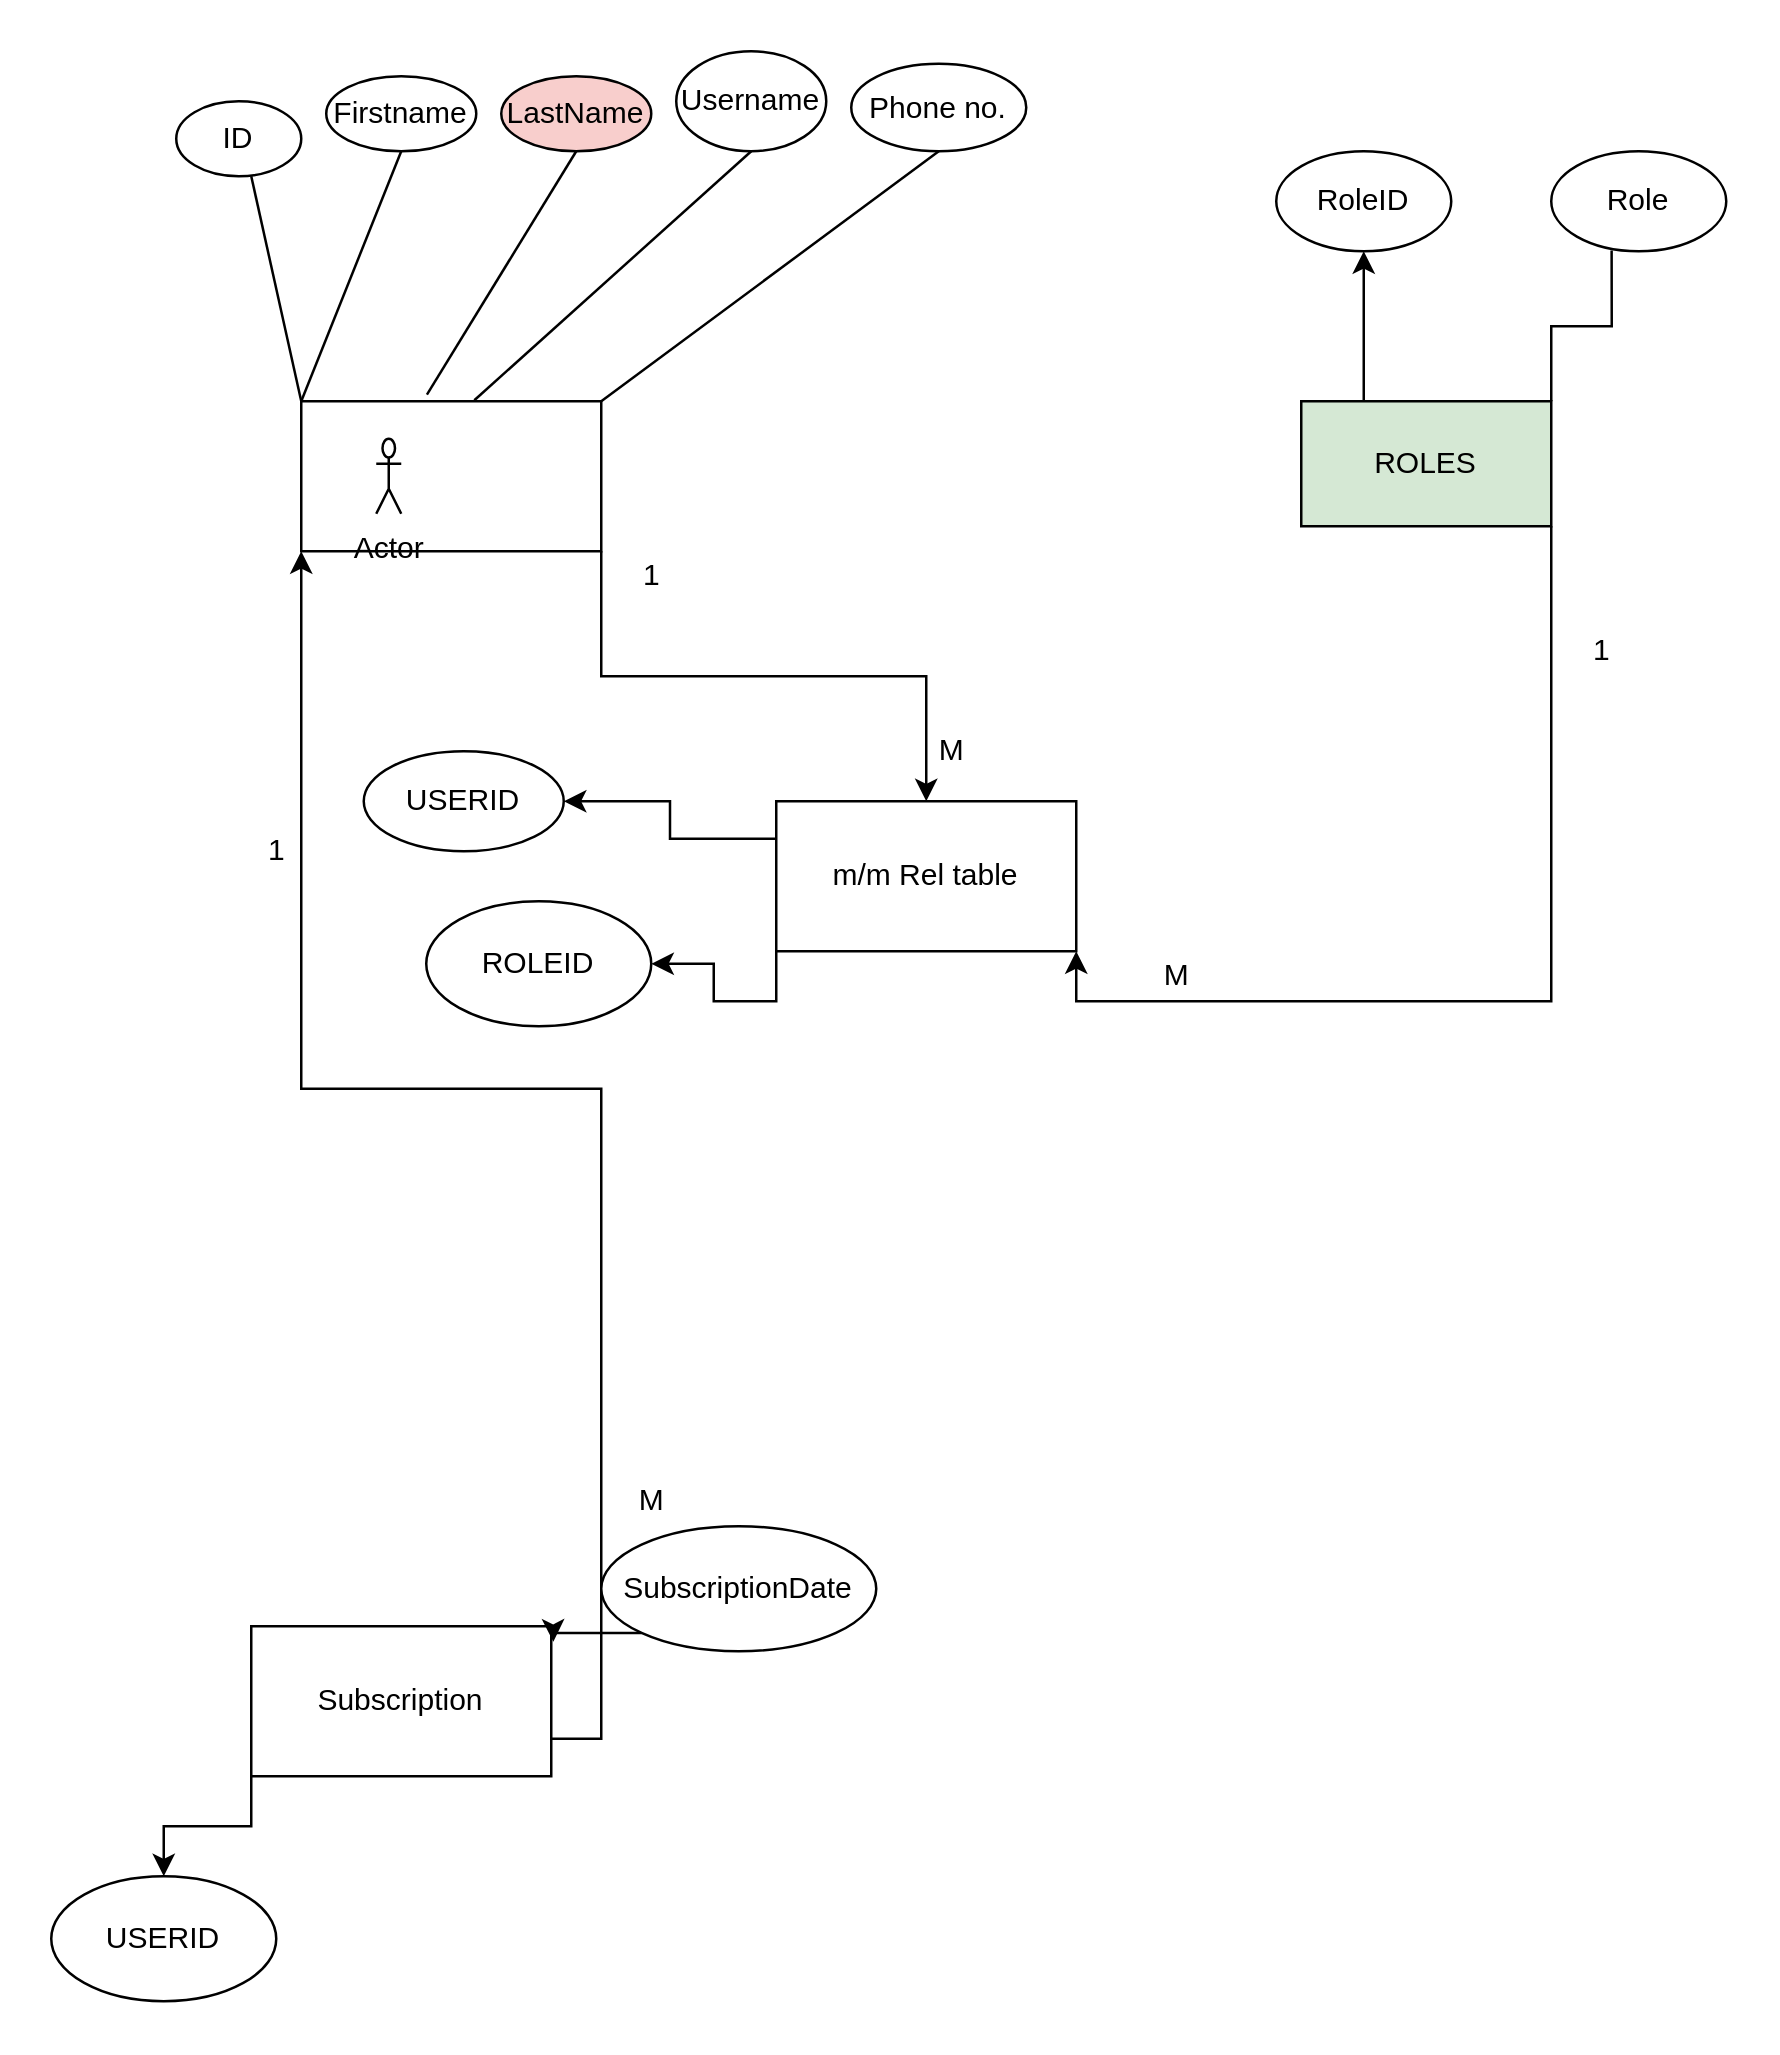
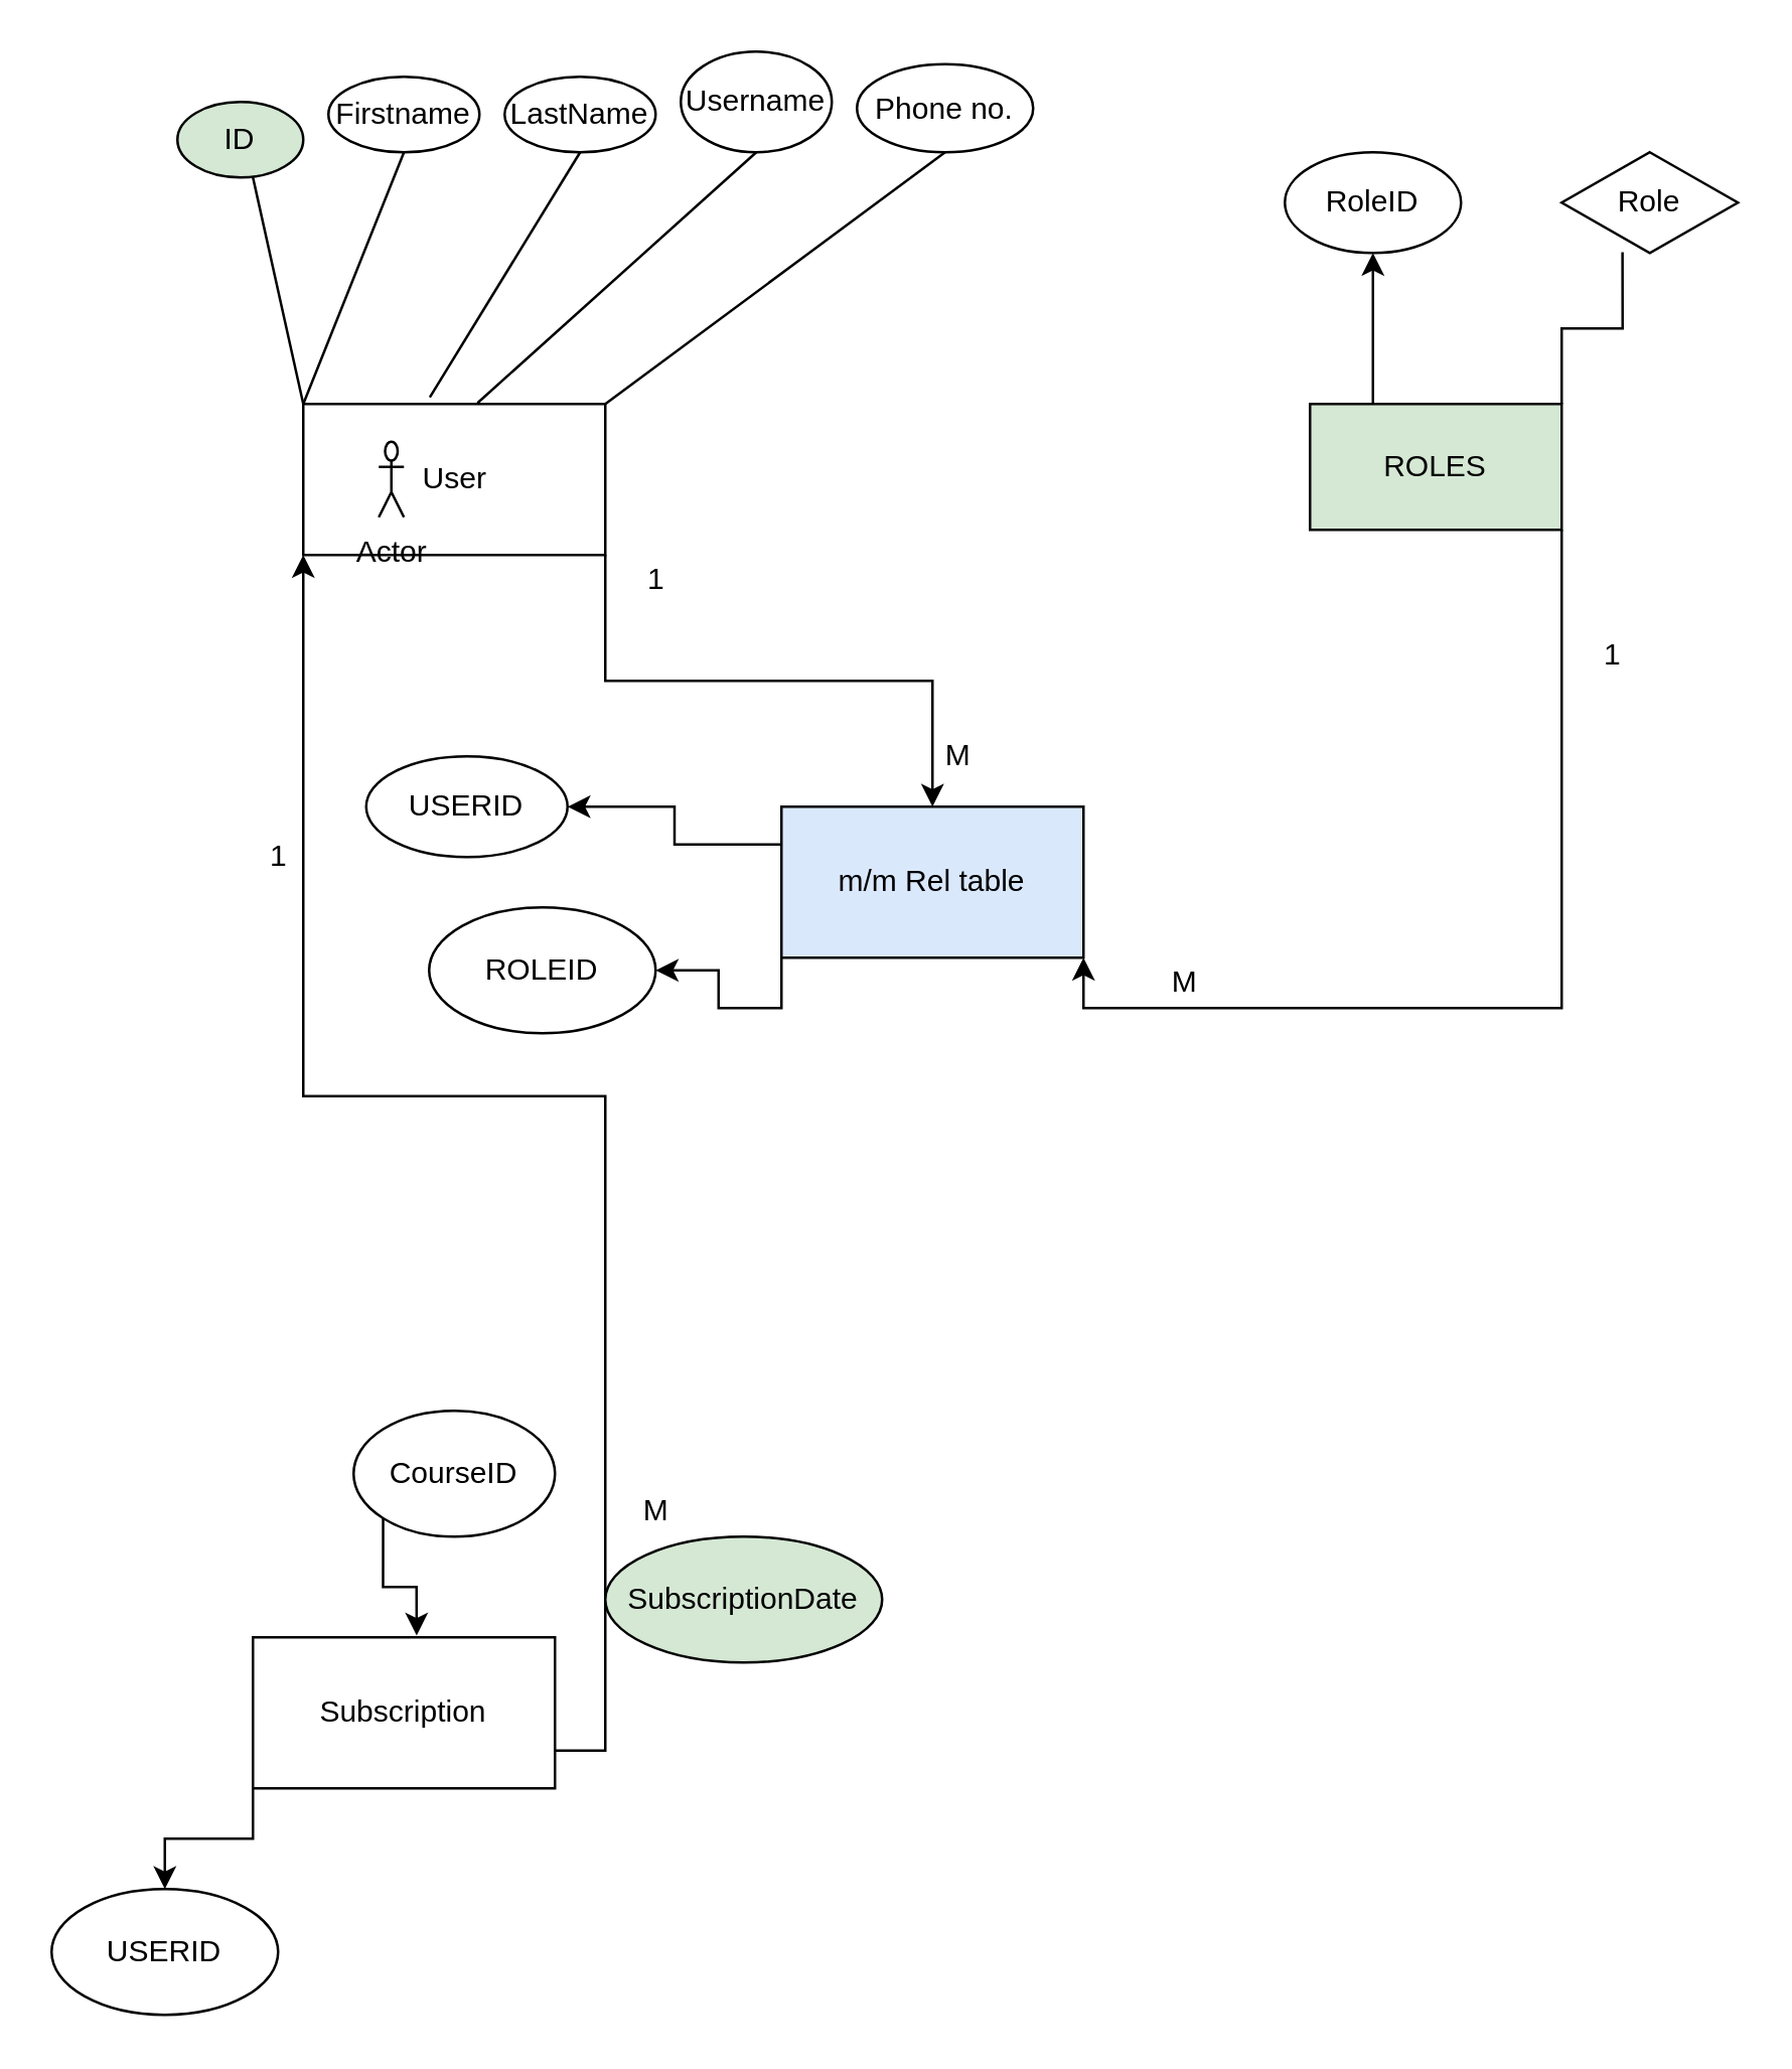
  <mxCell id="0" />
  <mxCell id="1" parent="0" />
  <mxCell id="2" style="edgeStyle=orthogonalEdgeStyle;rounded=0;orthogonalLoop=1;jettySize=auto;html=1;exitX=1;exitY=1;exitDx=0;exitDy=0;" edge="1" parent="1" source="3" target="31"><mxGeometry relative="1" as="geometry" /></mxCell>
  <mxCell id="3" value="" style="rounded=0;whiteSpace=wrap;html=1;" vertex="1" parent="1"><mxGeometry x="120" y="160" width="120" height="60" as="geometry" /></mxCell>
- <mxCell id="5" value="ID" style="ellipse;whiteSpace=wrap;html=1;" vertex="1" parent="1"><mxGeometry x="70" y="40" width="50" height="30" as="geometry" /></mxCell>
+ <mxCell id="4" value="User" style="text;html=1;resizable=0;autosize=1;align=center;verticalAlign=middle;points=[];fillColor=none;strokeColor=none;rounded=0;" vertex="1" parent="1"><mxGeometry x="160" y="180" width="40" height="20" as="geometry" /></mxCell>
+ <mxCell id="5" value="ID" style="ellipse;whiteSpace=wrap;html=1;fillColor=#d5e8d4;" vertex="1" parent="1"><mxGeometry x="70" y="40" width="50" height="30" as="geometry" /></mxCell>
  <mxCell id="6" value="" style="endArrow=none;html=1;rounded=0;entryX=0.6;entryY=1;entryDx=0;entryDy=0;entryPerimeter=0;exitX=0;exitY=0;exitDx=0;exitDy=0;" edge="1" parent="1" source="3" target="5"><mxGeometry width="50" height="50" relative="1" as="geometry"><mxPoint x="270" y="180" as="sourcePoint" /><mxPoint x="320" y="130" as="targetPoint" /></mxGeometry></mxCell>
  <mxCell id="7" value="Firstname" style="ellipse;whiteSpace=wrap;html=1;" vertex="1" parent="1"><mxGeometry x="130" y="30" width="60" height="30" as="geometry" /></mxCell>
  <mxCell id="8" value="" style="endArrow=none;html=1;rounded=0;entryX=0.5;entryY=1;entryDx=0;entryDy=0;" edge="1" parent="1" target="7"><mxGeometry width="50" height="50" relative="1" as="geometry"><mxPoint x="120" y="160" as="sourcePoint" /><mxPoint x="320" y="130" as="targetPoint" /><Array as="points" /></mxGeometry></mxCell>
- <mxCell id="9" value="LastName" style="ellipse;whiteSpace=wrap;html=1;fillColor=#f8cecc;" vertex="1" parent="1"><mxGeometry x="200" y="30" width="60" height="30" as="geometry" /></mxCell>
+ <mxCell id="9" value="LastName" style="ellipse;whiteSpace=wrap;html=1;" vertex="1" parent="1"><mxGeometry x="200" y="30" width="60" height="30" as="geometry" /></mxCell>
  <mxCell id="10" value="Username" style="ellipse;whiteSpace=wrap;html=1;" vertex="1" parent="1"><mxGeometry x="270" y="20" width="60" height="40" as="geometry" /></mxCell>
  <mxCell id="11" value="Phone no." style="ellipse;whiteSpace=wrap;html=1;" vertex="1" parent="1"><mxGeometry x="340" y="25" width="70" height="35" as="geometry" /></mxCell>
  <mxCell id="12" value="Actor" style="shape=umlActor;verticalLabelPosition=bottom;verticalAlign=top;html=1;outlineConnect=0;" vertex="1" parent="1"><mxGeometry x="150" y="175" width="10" height="30" as="geometry" /></mxCell>
  <mxCell id="13" style="edgeStyle=orthogonalEdgeStyle;rounded=0;orthogonalLoop=1;jettySize=auto;html=1;exitX=1;exitY=1;exitDx=0;exitDy=0;entryX=1;entryY=1;entryDx=0;entryDy=0;" edge="1" parent="1" source="16" target="31"><mxGeometry relative="1" as="geometry" /></mxCell>
  <mxCell id="14" style="edgeStyle=orthogonalEdgeStyle;rounded=0;orthogonalLoop=1;jettySize=auto;html=1;exitX=0.25;exitY=0;exitDx=0;exitDy=0;entryX=0.5;entryY=1;entryDx=0;entryDy=0;" edge="1" parent="1" source="16" target="17"><mxGeometry relative="1" as="geometry" /></mxCell>
  <mxCell id="15" style="edgeStyle=orthogonalEdgeStyle;rounded=0;orthogonalLoop=1;jettySize=auto;html=1;exitX=1;exitY=0;exitDx=0;exitDy=0;entryX=0.345;entryY=0.993;entryDx=0;entryDy=0;entryPerimeter=0;endArrow=none;" edge="1" parent="1" source="16" target="18"><mxGeometry relative="1" as="geometry" /></mxCell>
  <mxCell id="16" value="ROLES" style="rounded=0;whiteSpace=wrap;html=1;fillColor=#d5e8d4;" vertex="1" parent="1"><mxGeometry x="520" y="160" width="100" height="50" as="geometry" /></mxCell>
  <mxCell id="17" value="RoleID" style="ellipse;whiteSpace=wrap;html=1;" vertex="1" parent="1"><mxGeometry x="510" y="60" width="70" height="40" as="geometry" /></mxCell>
- <mxCell id="18" value="Role" style="ellipse;whiteSpace=wrap;html=1;" vertex="1" parent="1"><mxGeometry x="620" y="60" width="70" height="40" as="geometry" /></mxCell>
+ <mxCell id="18" value="Role" style="rhombus;whiteSpace=wrap;html=1;" vertex="1" parent="1"><mxGeometry x="620" y="60" width="70" height="40" as="geometry" /></mxCell>
  <mxCell id="19" style="edgeStyle=orthogonalEdgeStyle;rounded=0;orthogonalLoop=1;jettySize=auto;html=1;exitX=0;exitY=1;exitDx=0;exitDy=0;entryX=0.5;entryY=0;entryDx=0;entryDy=0;" edge="1" parent="1" source="21" target="38"><mxGeometry relative="1" as="geometry" /></mxCell>
  <mxCell id="20" style="edgeStyle=orthogonalEdgeStyle;rounded=0;orthogonalLoop=1;jettySize=auto;html=1;exitX=1;exitY=0.75;exitDx=0;exitDy=0;entryX=0;entryY=1;entryDx=0;entryDy=0;" edge="1" parent="1" source="21" target="3"><mxGeometry relative="1" as="geometry"><mxPoint x="90" y="300" as="targetPoint" /></mxGeometry></mxCell>
  <mxCell id="21" value="Subscription" style="rounded=0;whiteSpace=wrap;html=1;" vertex="1" parent="1"><mxGeometry x="100" y="650" width="120" height="60" as="geometry" /></mxCell>
+ <mxCell id="22" style="edgeStyle=orthogonalEdgeStyle;rounded=0;orthogonalLoop=1;jettySize=auto;html=1;exitX=0;exitY=1;exitDx=0;exitDy=0;entryX=0.542;entryY=-0.011;entryDx=0;entryDy=0;entryPerimeter=0;" edge="1" parent="1" source="23" target="21"><mxGeometry relative="1" as="geometry" /></mxCell>
+ <mxCell id="23" value="CourseID" style="ellipse;whiteSpace=wrap;html=1;" vertex="1" parent="1"><mxGeometry x="140" y="560" width="80" height="50" as="geometry" /></mxCell>
  <mxCell id="24" value="" style="endArrow=none;html=1;rounded=0;entryX=0.5;entryY=1;entryDx=0;entryDy=0;exitX=0.419;exitY=-0.044;exitDx=0;exitDy=0;exitPerimeter=0;" edge="1" parent="1" source="3" target="9"><mxGeometry width="50" height="50" relative="1" as="geometry"><mxPoint x="410" y="290" as="sourcePoint" /><mxPoint x="460" y="240" as="targetPoint" /></mxGeometry></mxCell>
  <mxCell id="25" value="" style="endArrow=none;html=1;rounded=0;entryX=0.5;entryY=1;entryDx=0;entryDy=0;exitX=0.577;exitY=-0.007;exitDx=0;exitDy=0;exitPerimeter=0;" edge="1" parent="1" source="3" target="10"><mxGeometry width="50" height="50" relative="1" as="geometry"><mxPoint x="250" y="130" as="sourcePoint" /><mxPoint x="300" y="80" as="targetPoint" /></mxGeometry></mxCell>
  <mxCell id="26" value="" style="endArrow=none;html=1;rounded=0;entryX=0.5;entryY=1;entryDx=0;entryDy=0;exitX=1;exitY=0;exitDx=0;exitDy=0;" edge="1" parent="1" source="3" target="11"><mxGeometry width="50" height="50" relative="1" as="geometry"><mxPoint x="280" y="160" as="sourcePoint" /><mxPoint x="330" y="110" as="targetPoint" /></mxGeometry></mxCell>
- <mxCell id="27" style="edgeStyle=orthogonalEdgeStyle;rounded=0;orthogonalLoop=1;jettySize=auto;html=1;exitX=0;exitY=1;exitDx=0;exitDy=0;entryX=1.007;entryY=0.103;entryDx=0;entryDy=0;entryPerimeter=0;" edge="1" parent="1" source="28" target="21"><mxGeometry relative="1" as="geometry" /></mxCell>
- <mxCell id="28" value="SubscriptionDate" style="ellipse;whiteSpace=wrap;html=1;" vertex="1" parent="1"><mxGeometry x="240" y="610" width="110" height="50" as="geometry" /></mxCell>
+ <mxCell id="28" value="SubscriptionDate" style="ellipse;whiteSpace=wrap;html=1;fillColor=#d5e8d4;" vertex="1" parent="1"><mxGeometry x="240" y="610" width="110" height="50" as="geometry" /></mxCell>
  <mxCell id="29" style="edgeStyle=orthogonalEdgeStyle;rounded=0;orthogonalLoop=1;jettySize=auto;html=1;exitX=0;exitY=0.25;exitDx=0;exitDy=0;entryX=1;entryY=0.5;entryDx=0;entryDy=0;" edge="1" parent="1" source="31" target="36"><mxGeometry relative="1" as="geometry" /></mxCell>
  <mxCell id="30" style="edgeStyle=orthogonalEdgeStyle;rounded=0;orthogonalLoop=1;jettySize=auto;html=1;exitX=0;exitY=1;exitDx=0;exitDy=0;" edge="1" parent="1" source="31" target="37"><mxGeometry relative="1" as="geometry" /></mxCell>
- <mxCell id="31" value="m/m Rel table" style="rounded=0;whiteSpace=wrap;html=1;" vertex="1" parent="1"><mxGeometry x="310" y="320" width="120" height="60" as="geometry" /></mxCell>
+ <mxCell id="31" value="m/m Rel table" style="rounded=0;whiteSpace=wrap;html=1;fillColor=#dae8fc;" vertex="1" parent="1"><mxGeometry x="310" y="320" width="120" height="60" as="geometry" /></mxCell>
  <mxCell id="32" value="1" style="text;html=1;align=center;verticalAlign=middle;resizable=0;points=[];autosize=1;strokeColor=none;fillColor=none;" vertex="1" parent="1"><mxGeometry x="250" y="220" width="20" height="20" as="geometry" /></mxCell>
  <mxCell id="33" value="M" style="text;html=1;align=center;verticalAlign=middle;resizable=0;points=[];autosize=1;strokeColor=none;fillColor=none;" vertex="1" parent="1"><mxGeometry x="370" y="290" width="20" height="20" as="geometry" /></mxCell>
  <mxCell id="34" value="1" style="text;html=1;align=center;verticalAlign=middle;resizable=0;points=[];autosize=1;strokeColor=none;fillColor=none;" vertex="1" parent="1"><mxGeometry x="630" y="250" width="20" height="20" as="geometry" /></mxCell>
  <mxCell id="35" value="M" style="text;html=1;align=center;verticalAlign=middle;resizable=0;points=[];autosize=1;strokeColor=none;fillColor=none;" vertex="1" parent="1"><mxGeometry x="460" y="380" width="20" height="20" as="geometry" /></mxCell>
  <mxCell id="36" value="USERID" style="ellipse;whiteSpace=wrap;html=1;" vertex="1" parent="1"><mxGeometry x="145" y="300" width="80" height="40" as="geometry" /></mxCell>
  <mxCell id="37" value="ROLEID" style="ellipse;whiteSpace=wrap;html=1;" vertex="1" parent="1"><mxGeometry x="170" y="360" width="90" height="50" as="geometry" /></mxCell>
  <mxCell id="38" value="USERID" style="ellipse;whiteSpace=wrap;html=1;" vertex="1" parent="1"><mxGeometry x="20" y="750" width="90" height="50" as="geometry" /></mxCell>
  <mxCell id="39" value="1" style="text;html=1;align=center;verticalAlign=middle;resizable=0;points=[];autosize=1;strokeColor=none;fillColor=none;" vertex="1" parent="1"><mxGeometry x="100" y="330" width="20" height="20" as="geometry" /></mxCell>
  <mxCell id="40" value="M" style="text;html=1;align=center;verticalAlign=middle;resizable=0;points=[];autosize=1;strokeColor=none;fillColor=none;" vertex="1" parent="1"><mxGeometry x="250" y="590" width="20" height="20" as="geometry" /></mxCell>
